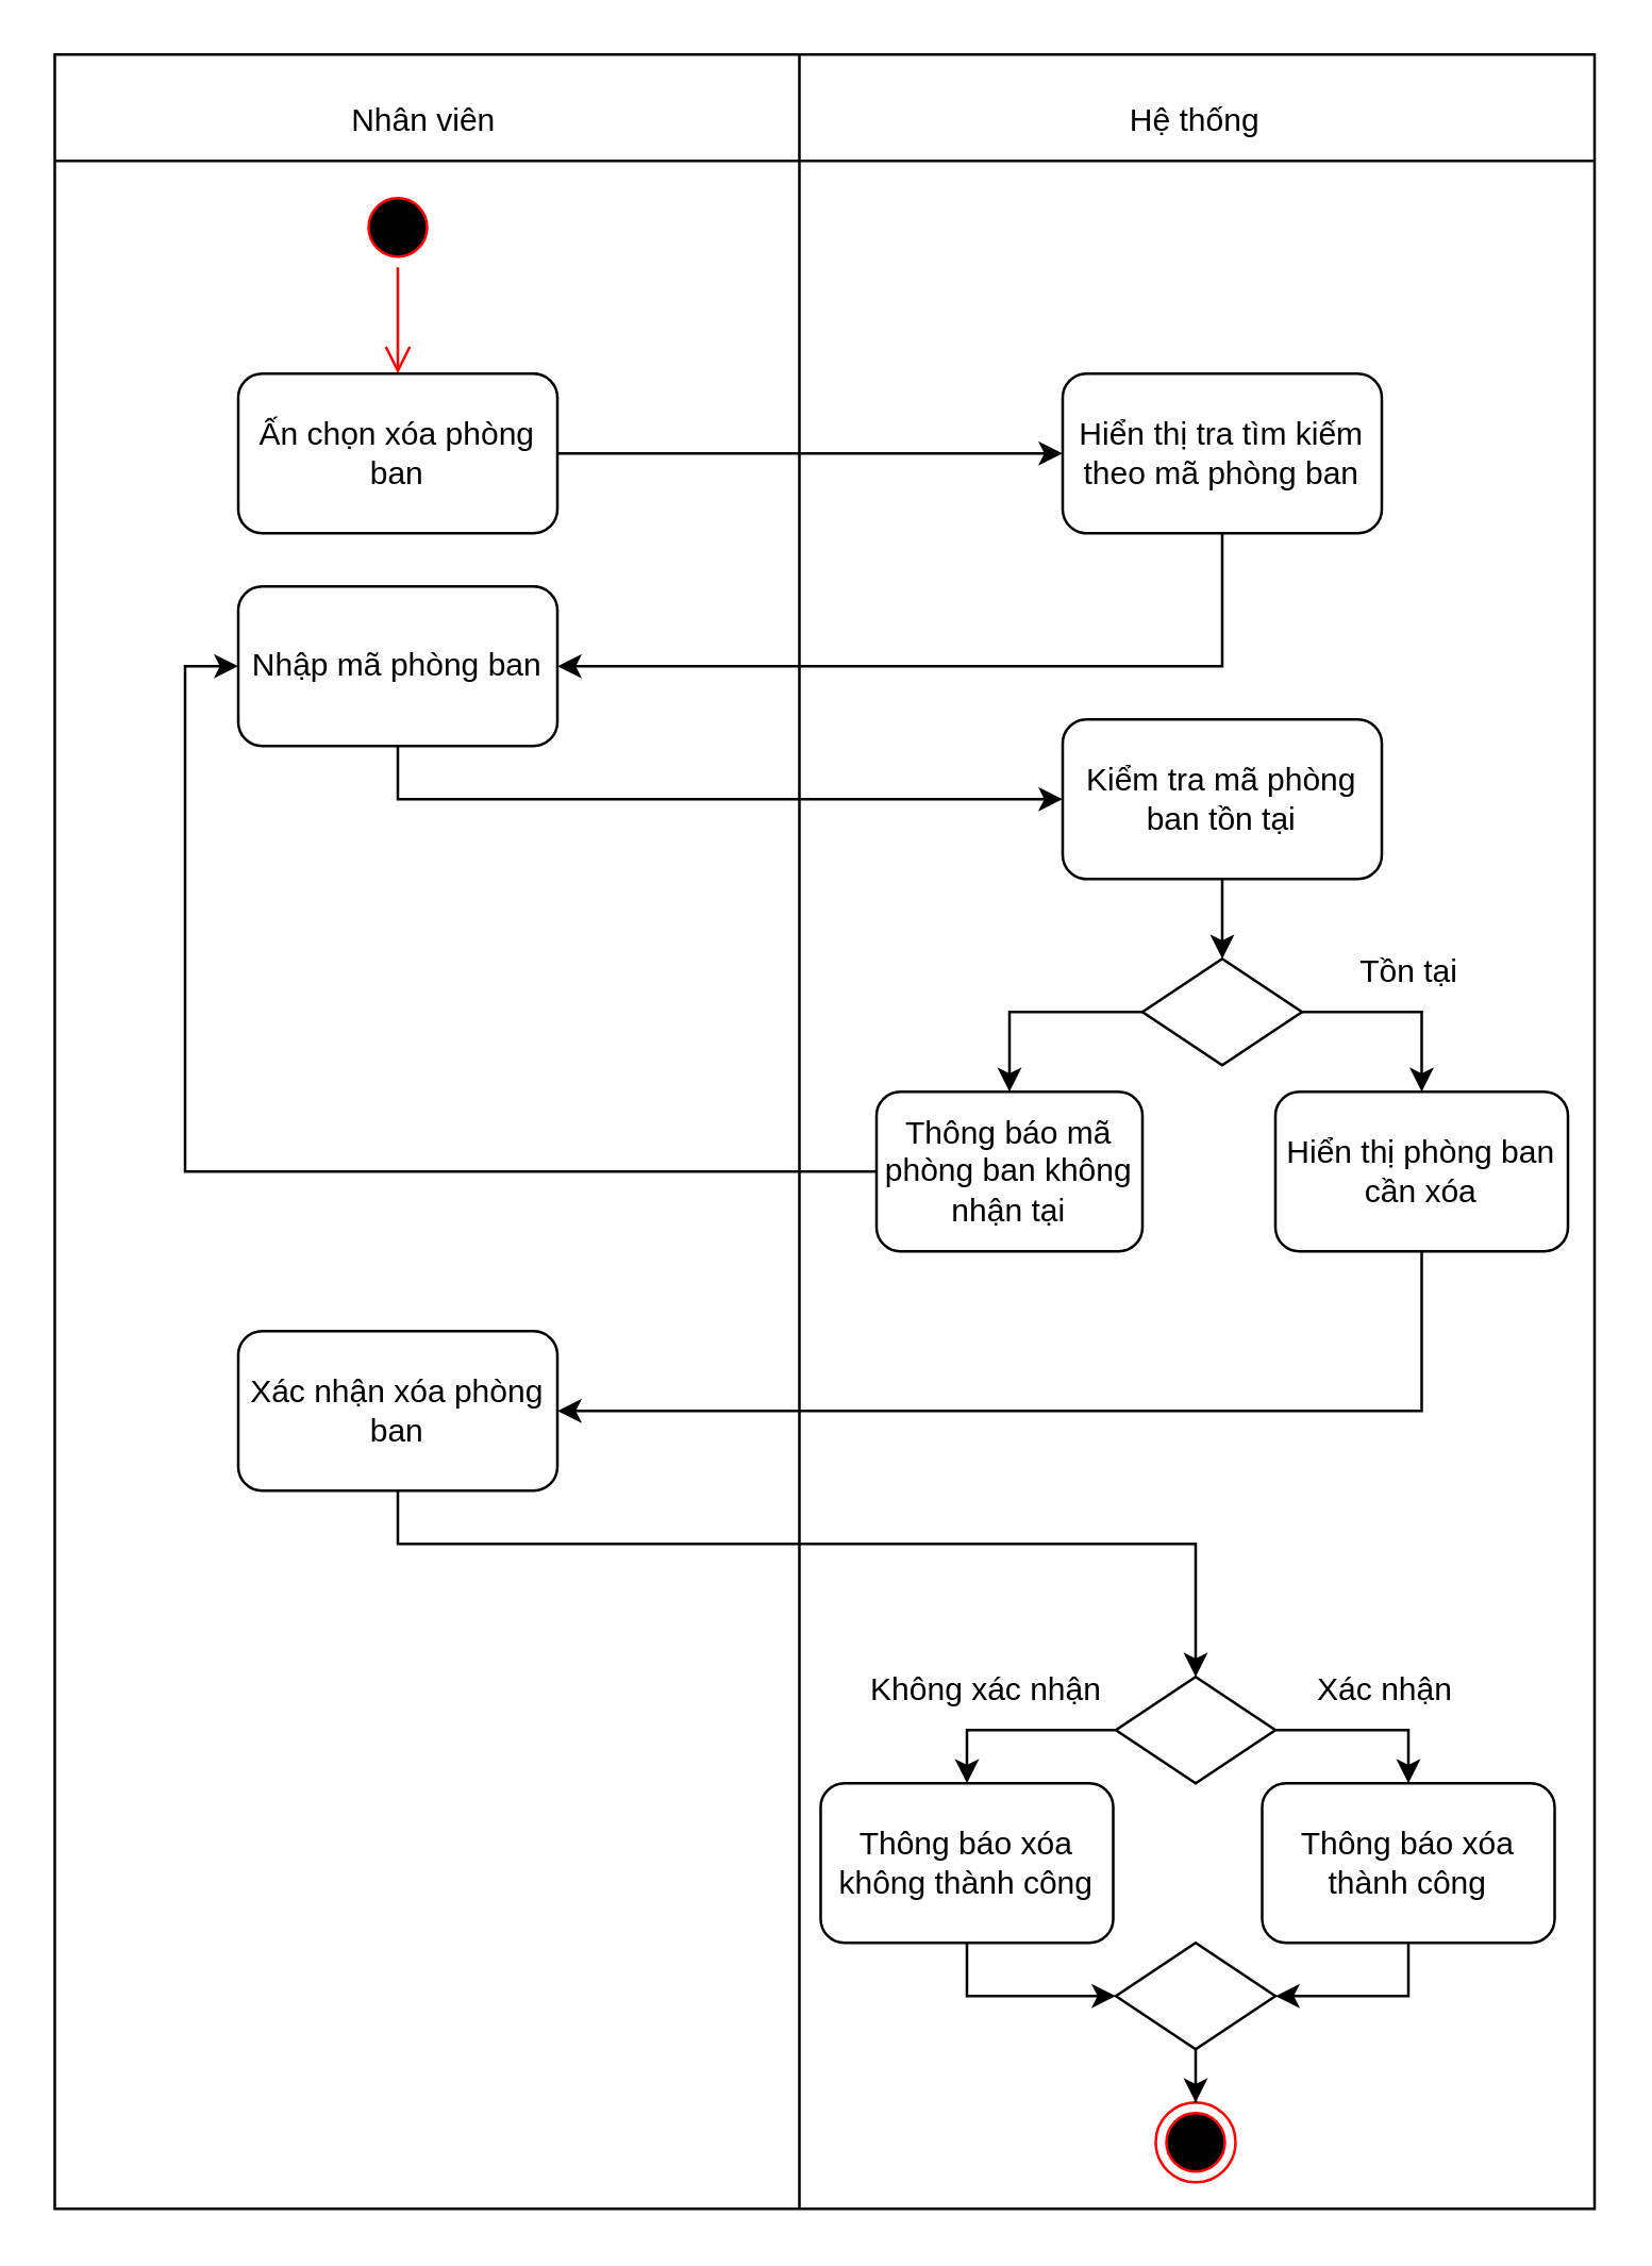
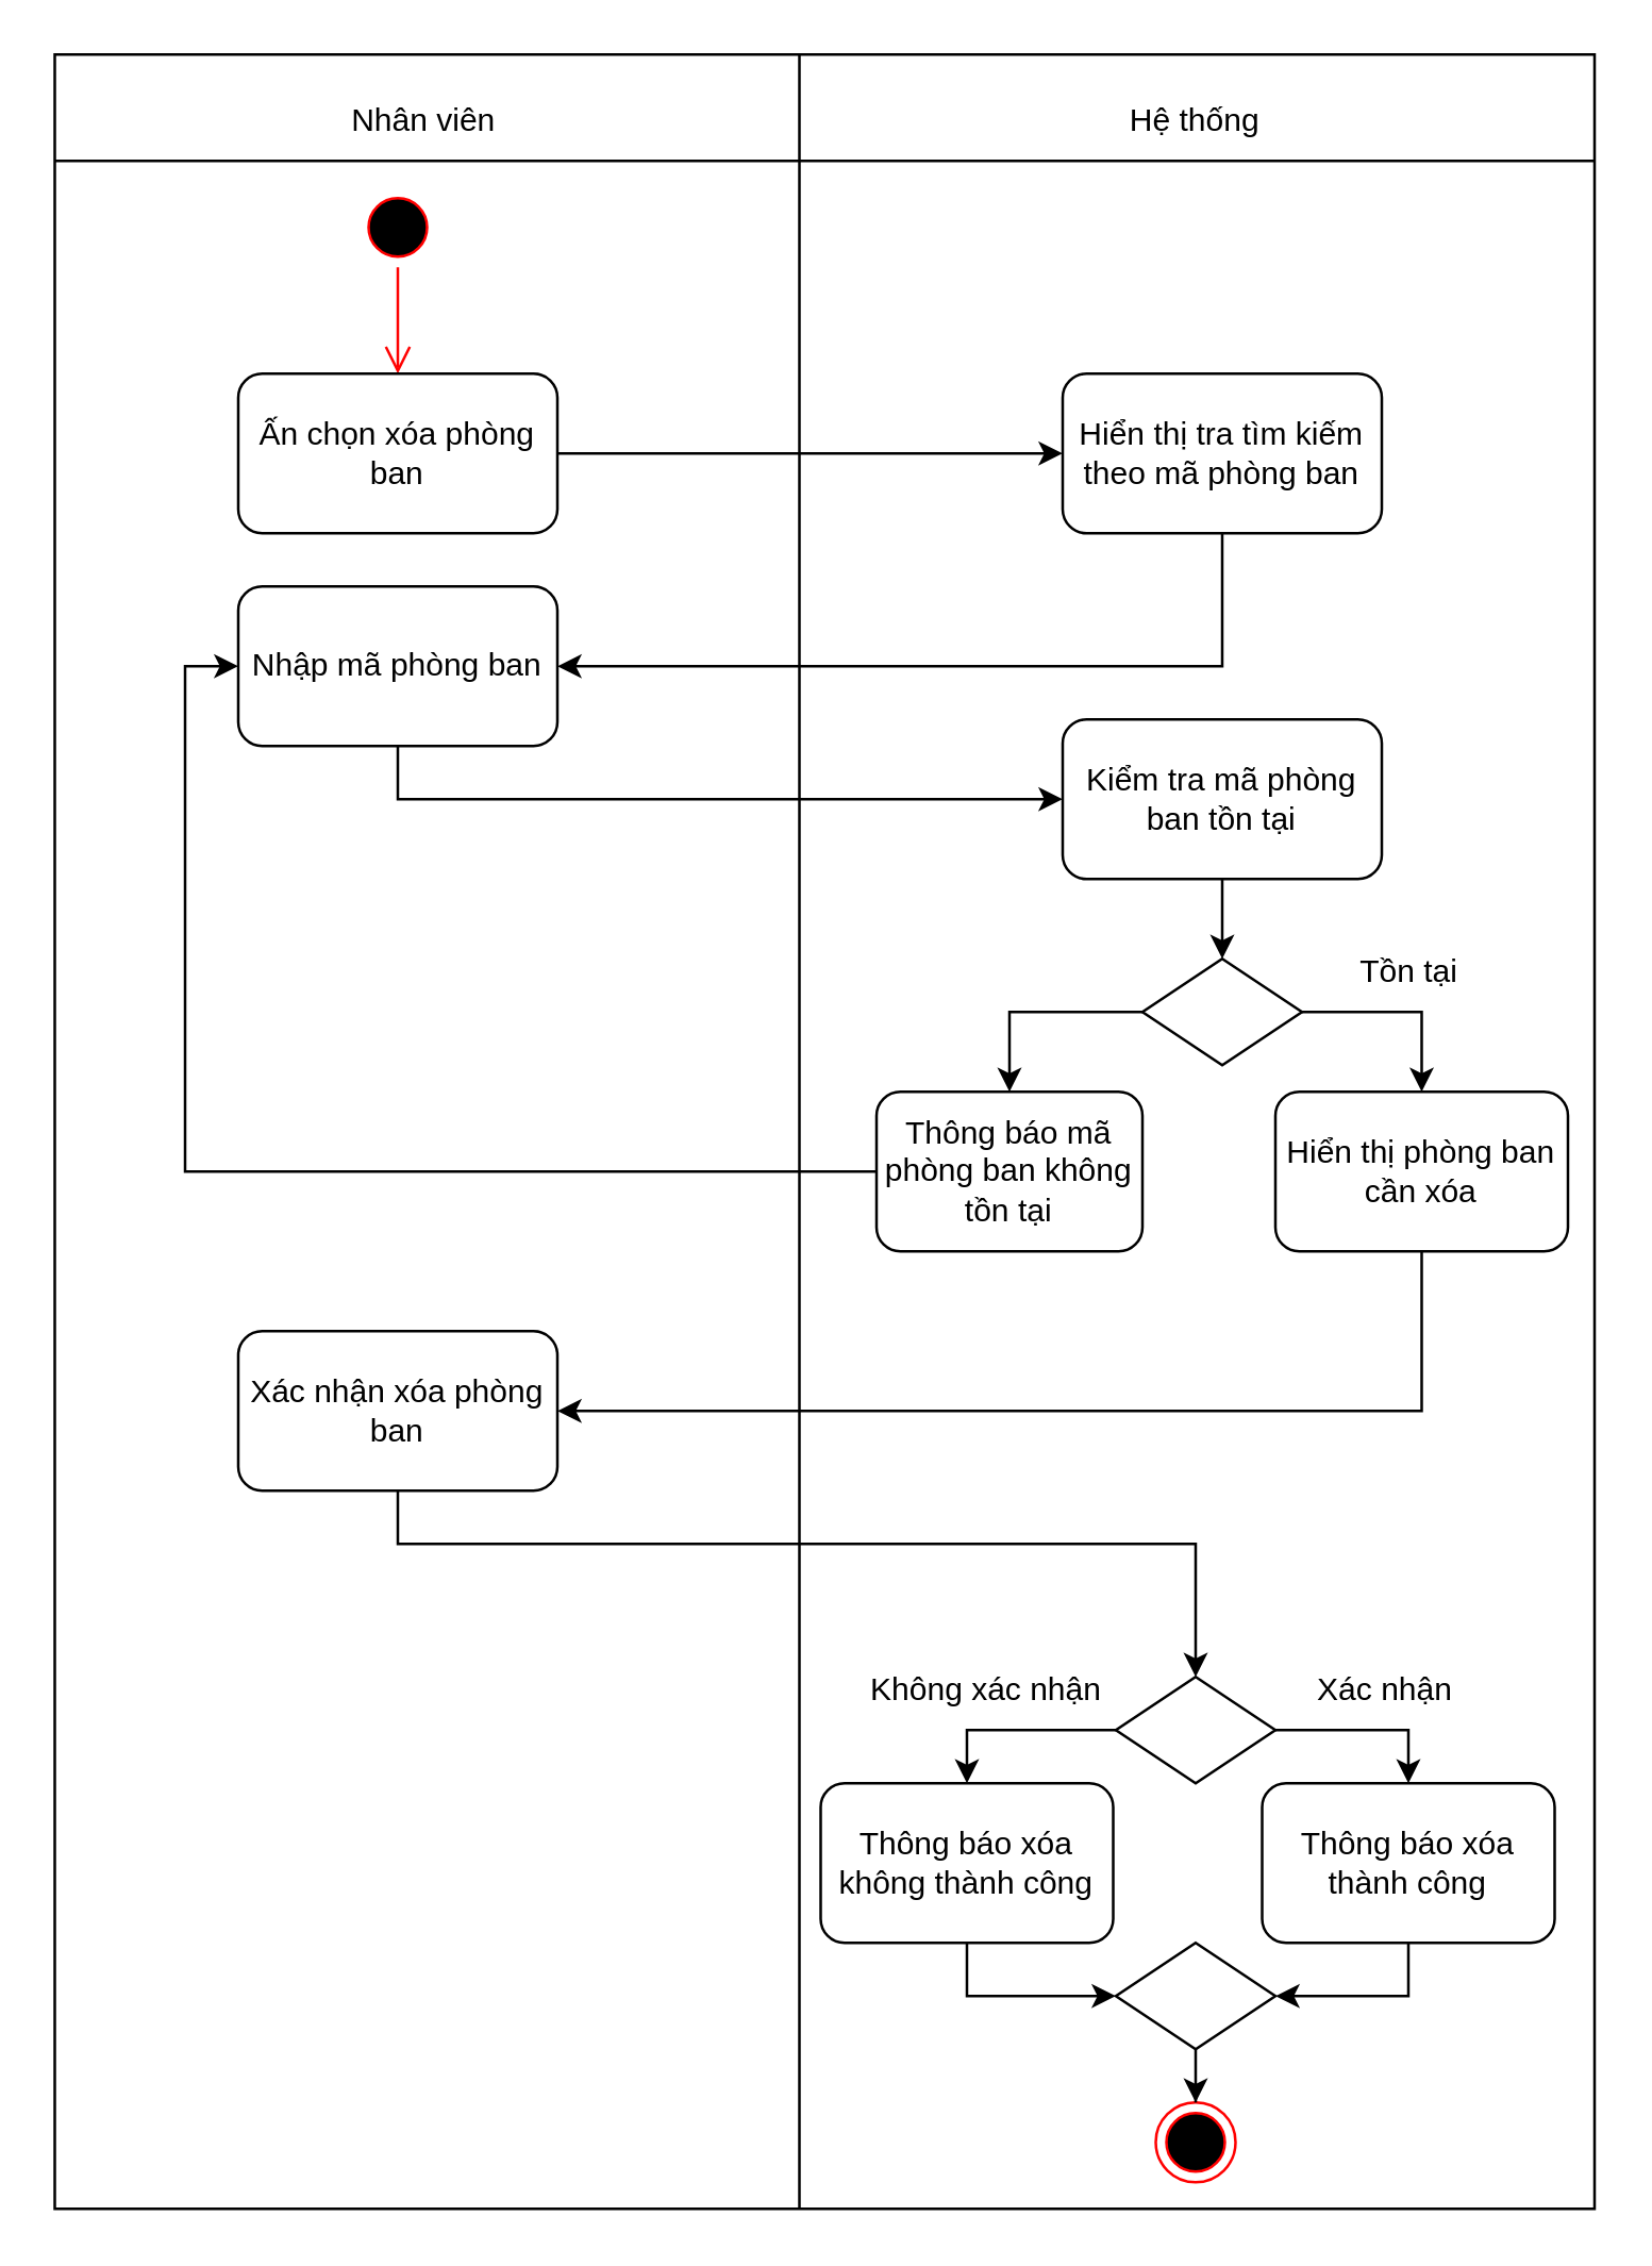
  <mxCell id="0" />
  <mxCell id="1" parent="0" />
  <mxCell id="2" value="" style="shape=internalStorage;whiteSpace=wrap;html=1;backgroundOutline=1;dx=280;dy=40;" parent="1" vertex="1"><mxGeometry x="20" y="20" width="579" height="810" as="geometry" /></mxCell>
  <mxCell id="3" value="Nhân viên" style="text;html=1;align=center;verticalAlign=middle;whiteSpace=wrap;rounded=0;" parent="1" vertex="1"><mxGeometry x="129" y="30" width="60" height="30" as="geometry" /></mxCell>
  <mxCell id="4" value="Hệ thống" style="text;html=1;align=center;verticalAlign=middle;whiteSpace=wrap;rounded=0;" parent="1" vertex="1"><mxGeometry x="419" y="30" width="60" height="30" as="geometry" /></mxCell>
  <mxCell id="5" value="" style="ellipse;html=1;shape=startState;fillColor=#000000;strokeColor=#ff0000;" parent="1" vertex="1"><mxGeometry x="134" y="70" width="30" height="30" as="geometry" /></mxCell>
  <mxCell id="6" value="" style="edgeStyle=orthogonalEdgeStyle;html=1;verticalAlign=bottom;endArrow=open;endSize=8;strokeColor=#ff0000;rounded=0;entryX=0.5;entryY=0;entryDx=0;entryDy=0;" parent="1" source="5" target="7" edge="1"><mxGeometry relative="1" as="geometry"><mxPoint x="189" y="140" as="targetPoint" /><Array as="points"><mxPoint x="149" y="120" /><mxPoint x="149" y="120" /></Array></mxGeometry></mxCell>
  <mxCell id="7" value="Ấn chọn xóa phòng ban" style="rounded=1;whiteSpace=wrap;html=1;" parent="1" vertex="1"><mxGeometry x="89" y="140" width="120" height="60" as="geometry" /></mxCell>
  <mxCell id="8" value="Hiển thị tra tìm kiếm theo mã phòng ban" style="rounded=1;whiteSpace=wrap;html=1;" parent="1" vertex="1"><mxGeometry x="399" y="140" width="120" height="60" as="geometry" /></mxCell>
  <mxCell id="9" value="" style="endArrow=classic;html=1;rounded=0;exitX=1;exitY=0.5;exitDx=0;exitDy=0;" parent="1" source="7" target="8" edge="1"><mxGeometry width="50" height="50" relative="1" as="geometry"><mxPoint x="339" y="300" as="sourcePoint" /><mxPoint x="389" y="250" as="targetPoint" /></mxGeometry></mxCell>
  <mxCell id="10" value="Nhập mã phòng ban" style="rounded=1;whiteSpace=wrap;html=1;" parent="1" vertex="1"><mxGeometry x="89" y="220" width="120" height="60" as="geometry" /></mxCell>
  <mxCell id="11" value="" style="endArrow=classic;html=1;rounded=0;exitX=0.5;exitY=1;exitDx=0;exitDy=0;entryX=1;entryY=0.5;entryDx=0;entryDy=0;" parent="1" source="8" target="10" edge="1"><mxGeometry width="50" height="50" relative="1" as="geometry"><mxPoint x="339" y="300" as="sourcePoint" /><mxPoint x="389" y="250" as="targetPoint" /><Array as="points"><mxPoint x="459" y="250" /></Array></mxGeometry></mxCell>
  <mxCell id="12" value="" style="endArrow=classic;html=1;rounded=0;exitX=0.5;exitY=1;exitDx=0;exitDy=0;entryX=0;entryY=0.5;entryDx=0;entryDy=0;" parent="1" source="10" target="13" edge="1"><mxGeometry width="50" height="50" relative="1" as="geometry"><mxPoint x="299" y="382.5" as="sourcePoint" /><mxPoint x="399" y="382.5" as="targetPoint" /><Array as="points"><mxPoint x="149" y="300" /></Array></mxGeometry></mxCell>
  <mxCell id="13" value="Kiểm tra mã phòng ban tồn tại" style="rounded=1;whiteSpace=wrap;html=1;" parent="1" vertex="1"><mxGeometry x="399" y="270" width="120" height="60" as="geometry" /></mxCell>
  <mxCell id="14" value="" style="endArrow=classic;html=1;rounded=0;exitX=0.5;exitY=1;exitDx=0;exitDy=0;" parent="1" source="13" target="15" edge="1"><mxGeometry width="50" height="50" relative="1" as="geometry"><mxPoint x="339" y="530" as="sourcePoint" /><mxPoint x="389" y="480" as="targetPoint" /></mxGeometry></mxCell>
  <mxCell id="15" value="" style="rhombus;whiteSpace=wrap;html=1;" parent="1" vertex="1"><mxGeometry x="429" y="360" width="60" height="40" as="geometry" /></mxCell>
  <mxCell id="16" value="" style="endArrow=classic;html=1;rounded=0;exitX=0;exitY=0.5;exitDx=0;exitDy=0;" parent="1" source="15" target="18" edge="1"><mxGeometry width="50" height="50" relative="1" as="geometry"><mxPoint x="339" y="540" as="sourcePoint" /><mxPoint x="389" y="490" as="targetPoint" /><Array as="points"><mxPoint x="379" y="380" /></Array></mxGeometry></mxCell>
  <mxCell id="17" style="edgeStyle=orthogonalEdgeStyle;rounded=0;orthogonalLoop=1;jettySize=auto;html=1;entryX=0;entryY=0.5;entryDx=0;entryDy=0;" parent="1" source="18" target="10" edge="1"><mxGeometry relative="1" as="geometry" /></mxCell>
- <mxCell id="18" value="Thông báo mã phòng ban không nhận tại" style="rounded=1;whiteSpace=wrap;html=1;" parent="1" vertex="1"><mxGeometry x="329" y="410" width="100" height="60" as="geometry" /></mxCell>
+ <mxCell id="18" value="Thông báo mã phòng ban không tồn tại" style="rounded=1;whiteSpace=wrap;html=1;" parent="1" vertex="1"><mxGeometry x="329" y="410" width="100" height="60" as="geometry" /></mxCell>
  <mxCell id="19" value="" style="endArrow=classic;html=1;rounded=0;exitX=1;exitY=0.5;exitDx=0;exitDy=0;" parent="1" source="15" target="20" edge="1"><mxGeometry width="50" height="50" relative="1" as="geometry"><mxPoint x="339" y="440" as="sourcePoint" /><mxPoint x="389" y="390" as="targetPoint" /><Array as="points"><mxPoint x="534" y="380" /></Array></mxGeometry></mxCell>
  <mxCell id="20" value="Hiển thị phòng ban cần xóa" style="rounded=1;whiteSpace=wrap;html=1;" parent="1" vertex="1"><mxGeometry x="479" y="410" width="110" height="60" as="geometry" /></mxCell>
  <mxCell id="21" value="" style="ellipse;html=1;shape=endState;fillColor=#000000;strokeColor=#ff0000;" parent="1" vertex="1"><mxGeometry x="434" y="790" width="30" height="30" as="geometry" /></mxCell>
  <mxCell id="22" value="" style="endArrow=classic;html=1;rounded=0;exitX=0.5;exitY=1;exitDx=0;exitDy=0;entryX=1;entryY=0.5;entryDx=0;entryDy=0;" parent="1" source="20" target="25" edge="1"><mxGeometry width="50" height="50" relative="1" as="geometry"><mxPoint x="339" y="440" as="sourcePoint" /><mxPoint x="534" y="600" as="targetPoint" /><Array as="points"><mxPoint x="534" y="530" /></Array></mxGeometry></mxCell>
  <mxCell id="23" value="Tồn tại" style="text;html=1;align=center;verticalAlign=middle;resizable=0;points=[];autosize=1;strokeColor=none;fillColor=none;" parent="1" vertex="1"><mxGeometry x="499" y="350" width="60" height="30" as="geometry" /></mxCell>
  <mxCell id="24" style="edgeStyle=orthogonalEdgeStyle;rounded=0;orthogonalLoop=1;jettySize=auto;html=1;entryX=0.5;entryY=0;entryDx=0;entryDy=0;" parent="1" source="25" target="29" edge="1"><mxGeometry relative="1" as="geometry"><mxPoint x="389" y="580" as="targetPoint" /><Array as="points"><mxPoint x="149" y="580" /><mxPoint x="449" y="580" /></Array></mxGeometry></mxCell>
  <mxCell id="25" value="Xác nhận xóa phòng ban" style="rounded=1;whiteSpace=wrap;html=1;" parent="1" vertex="1"><mxGeometry x="89" y="500" width="120" height="60" as="geometry" /></mxCell>
  <mxCell id="26" value="" style="endArrow=classic;html=1;rounded=0;exitX=1;exitY=0.5;exitDx=0;exitDy=0;" parent="1" source="29" target="32" edge="1"><mxGeometry width="50" height="50" relative="1" as="geometry"><mxPoint x="330" y="710" as="sourcePoint" /><mxPoint x="380" y="660" as="targetPoint" /><Array as="points"><mxPoint x="529" y="650" /></Array></mxGeometry></mxCell>
  <mxCell id="27" value="Không xác nhận" style="text;html=1;align=center;verticalAlign=middle;resizable=0;points=[];autosize=1;strokeColor=none;fillColor=none;" parent="1" vertex="1"><mxGeometry x="315" y="620" width="110" height="30" as="geometry" /></mxCell>
  <mxCell id="28" value="Xác nhận" style="text;html=1;align=center;verticalAlign=middle;resizable=0;points=[];autosize=1;strokeColor=none;fillColor=none;" parent="1" vertex="1"><mxGeometry x="485" y="620" width="70" height="30" as="geometry" /></mxCell>
  <mxCell id="29" value="" style="rhombus;whiteSpace=wrap;html=1;" parent="1" vertex="1"><mxGeometry x="419" y="630" width="60" height="40" as="geometry" /></mxCell>
  <mxCell id="30" style="edgeStyle=orthogonalEdgeStyle;rounded=0;orthogonalLoop=1;jettySize=auto;html=1;entryX=0;entryY=0.5;entryDx=0;entryDy=0;exitX=0.5;exitY=1;exitDx=0;exitDy=0;" parent="1" target="36" edge="1"><mxGeometry relative="1" as="geometry"><mxPoint x="363" y="720" as="sourcePoint" /><Array as="points"><mxPoint x="363" y="750" /></Array></mxGeometry></mxCell>
  <mxCell id="31" style="edgeStyle=orthogonalEdgeStyle;rounded=0;orthogonalLoop=1;jettySize=auto;html=1;entryX=1;entryY=0.5;entryDx=0;entryDy=0;" parent="1" target="36" edge="1"><mxGeometry relative="1" as="geometry"><mxPoint x="529" y="720" as="sourcePoint" /><Array as="points"><mxPoint x="529" y="750" /></Array></mxGeometry></mxCell>
  <mxCell id="32" value="Thông báo xóa thành công" style="rounded=1;whiteSpace=wrap;html=1;" parent="1" vertex="1"><mxGeometry x="474" y="670" width="110" height="60" as="geometry" /></mxCell>
  <mxCell id="33" value="" style="edgeStyle=orthogonalEdgeStyle;rounded=0;orthogonalLoop=1;jettySize=auto;html=1;entryX=0.5;entryY=0;entryDx=0;entryDy=0;exitX=0;exitY=0.5;exitDx=0;exitDy=0;" parent="1" source="29" target="34" edge="1"><mxGeometry relative="1" as="geometry"><mxPoint x="419" y="650" as="sourcePoint" /><mxPoint x="440" y="805" as="targetPoint" /><Array as="points" /></mxGeometry></mxCell>
  <mxCell id="34" value="Thông báo xóa không thành công" style="rounded=1;whiteSpace=wrap;html=1;" parent="1" vertex="1"><mxGeometry x="308" y="670" width="110" height="60" as="geometry" /></mxCell>
  <mxCell id="35" style="edgeStyle=orthogonalEdgeStyle;rounded=0;orthogonalLoop=1;jettySize=auto;html=1;" parent="1" source="36" target="21" edge="1"><mxGeometry relative="1" as="geometry" /></mxCell>
  <mxCell id="36" value="" style="rhombus;whiteSpace=wrap;html=1;" parent="1" vertex="1"><mxGeometry x="419" y="730" width="60" height="40" as="geometry" /></mxCell>
